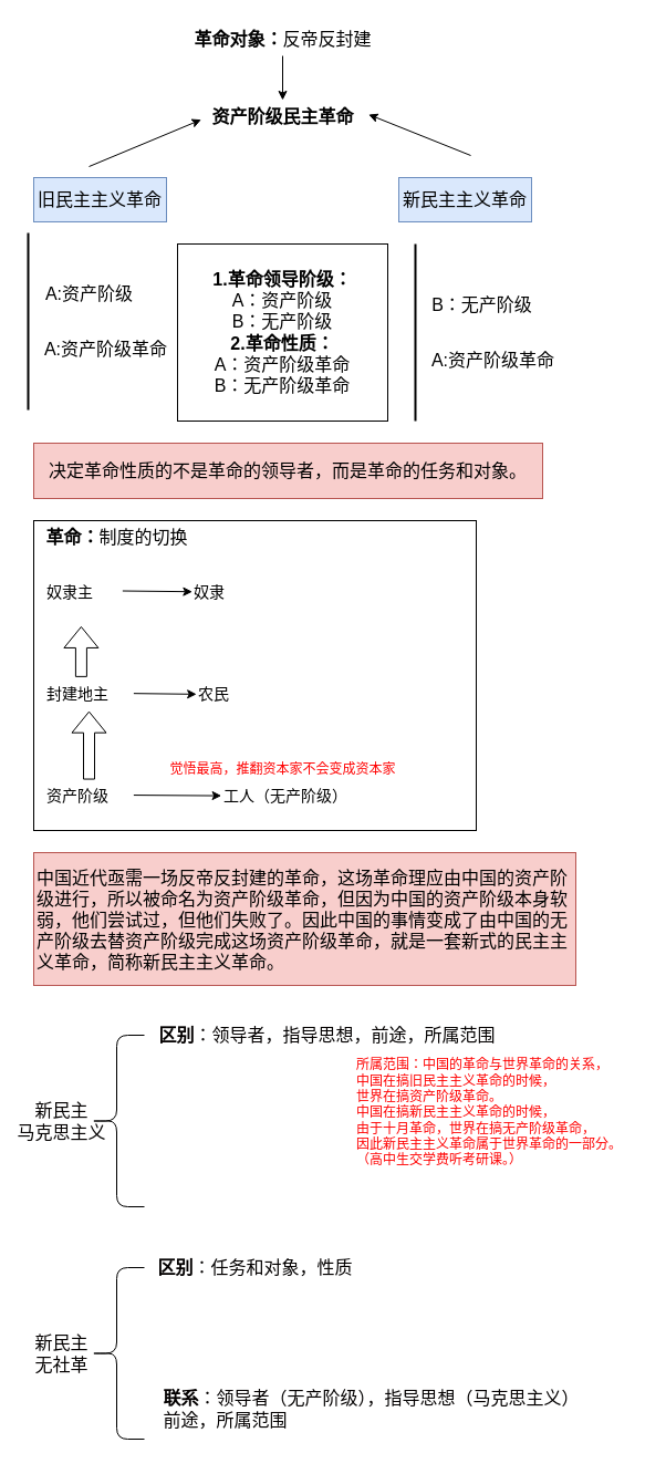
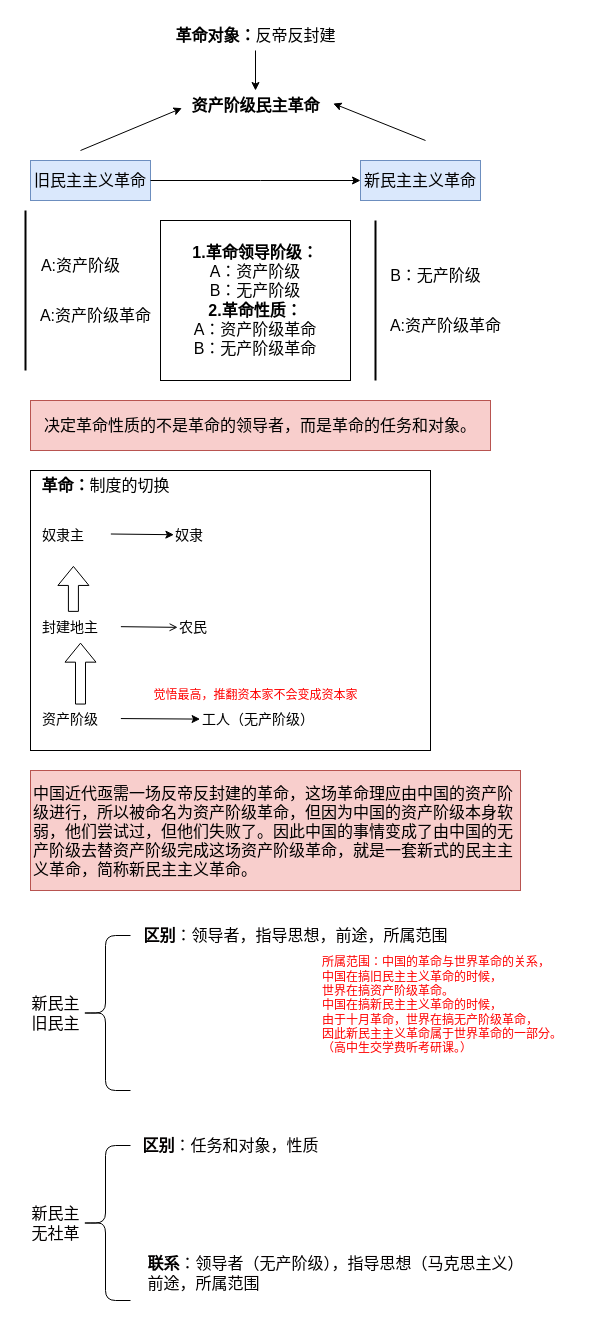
  <mxCell id="0" />
  <mxCell id="1" parent="0" />
  <mxCell id="2" value="&lt;font style=&quot;font-size: 16px;&quot;&gt;旧民主主义革命&lt;/font&gt;" style="rounded=0;whiteSpace=wrap;html=1;fillColor=#dae8fc;strokeColor=#6c8ebf;" vertex="1" parent="1"><mxGeometry x="30" y="160" width="120" height="40" as="geometry" /></mxCell>
  <mxCell id="3" value="&lt;font style=&quot;font-size: 16px;&quot;&gt;新民主主义革命&lt;/font&gt;" style="rounded=0;whiteSpace=wrap;html=1;fillColor=#dae8fc;strokeColor=#6c8ebf;" vertex="1" parent="1"><mxGeometry x="360" y="160" width="120" height="40" as="geometry" /></mxCell>
  <mxCell id="4" value="&lt;font style=&quot;font-size: 16px;&quot;&gt;&lt;b&gt;1.革命领导阶级：&lt;/b&gt;&lt;br&gt;A：资产阶级&lt;br&gt;B：无产阶级&lt;br&gt;&lt;b&gt;2.革命性质：&lt;/b&gt;&lt;br&gt;A：资产阶级革命&lt;br&gt;B：无产阶级革命&lt;/font&gt;" style="rounded=0;whiteSpace=wrap;html=1;" vertex="1" parent="1"><mxGeometry x="160" y="220" width="190" height="160" as="geometry" /></mxCell>
+ <mxCell id="5" value="" style="endArrow=classic;html=1;rounded=0;fontSize=16;entryX=0;entryY=0.5;entryDx=0;entryDy=0;exitX=1;exitY=0.5;exitDx=0;exitDy=0;" edge="1" parent="1" source="2" target="3"><mxGeometry relative="1" as="geometry"><mxPoint x="180" y="179.5" as="sourcePoint" /><mxPoint x="280" y="179.5" as="targetPoint" /><Array as="points"><mxPoint x="260" y="180" /></Array></mxGeometry></mxCell>
  <mxCell id="6" value="" style="group" vertex="1" connectable="0" parent="1"><mxGeometry x="20" y="210" width="140" height="160" as="geometry" /></mxCell>
  <mxCell id="7" value="" style="line;strokeWidth=2;direction=south;html=1;fontSize=16;" vertex="1" parent="6"><mxGeometry width="10" height="160" as="geometry" /></mxCell>
  <mxCell id="8" value="A:资产阶级" style="text;html=1;align=center;verticalAlign=middle;resizable=0;points=[];autosize=1;strokeColor=none;fillColor=none;fontSize=16;" vertex="1" parent="6"><mxGeometry x="10" y="40" width="100" height="30" as="geometry" /></mxCell>
  <mxCell id="9" value="A:资产阶级革命" style="text;html=1;align=center;verticalAlign=middle;resizable=0;points=[];autosize=1;strokeColor=none;fillColor=none;fontSize=16;" vertex="1" parent="6"><mxGeometry x="10" y="90" width="130" height="30" as="geometry" /></mxCell>
  <mxCell id="10" value="" style="group" vertex="1" connectable="0" parent="1"><mxGeometry x="370" y="220" width="140" height="160" as="geometry" /></mxCell>
  <mxCell id="11" value="" style="line;strokeWidth=2;direction=south;html=1;fontSize=16;" vertex="1" parent="10"><mxGeometry width="10" height="160" as="geometry" /></mxCell>
  <mxCell id="12" value="B：无产阶级" style="text;html=1;align=center;verticalAlign=middle;resizable=0;points=[];autosize=1;strokeColor=none;fillColor=none;fontSize=16;" vertex="1" parent="10"><mxGeometry x="10" y="40" width="110" height="30" as="geometry" /></mxCell>
  <mxCell id="13" value="A:资产阶级革命" style="text;html=1;align=center;verticalAlign=middle;resizable=0;points=[];autosize=1;strokeColor=none;fillColor=none;fontSize=16;" vertex="1" parent="10"><mxGeometry x="10" y="90" width="130" height="30" as="geometry" /></mxCell>
  <mxCell id="14" value="决定革命性质的不是革命的领导者，而是革命的任务和对象。" style="whiteSpace=wrap;html=1;fontSize=16;fillColor=#f8cecc;strokeColor=#b85450;" vertex="1" parent="1"><mxGeometry x="30" y="400" width="460" height="50" as="geometry" /></mxCell>
  <mxCell id="15" value="" style="endArrow=classic;html=1;rounded=0;fontSize=16;entryX=0.009;entryY=0.589;entryDx=0;entryDy=0;entryPerimeter=0;" edge="1" parent="1" target="19"><mxGeometry width="50" height="50" relative="1" as="geometry"><mxPoint x="80" y="150" as="sourcePoint" /><mxPoint x="130" y="100" as="targetPoint" /></mxGeometry></mxCell>
  <mxCell id="16" value="" style="endArrow=classic;html=1;rounded=0;fontSize=16;entryX=1.018;entryY=0.433;entryDx=0;entryDy=0;entryPerimeter=0;" edge="1" parent="1" target="19"><mxGeometry width="50" height="50" relative="1" as="geometry"><mxPoint x="425" y="140" as="sourcePoint" /><mxPoint x="380" y="100" as="targetPoint" /></mxGeometry></mxCell>
  <mxCell id="17" value="&lt;b&gt;革命对象：&lt;/b&gt;反帝反封建" style="text;html=1;align=center;verticalAlign=middle;resizable=0;points=[];autosize=1;strokeColor=none;fillColor=none;fontSize=16;" vertex="1" parent="1"><mxGeometry x="165" y="20" width="180" height="30" as="geometry" /></mxCell>
  <mxCell id="18" value="" style="endArrow=classic;html=1;rounded=0;fontSize=16;" edge="1" parent="1" source="17" target="19"><mxGeometry width="50" height="50" relative="1" as="geometry"><mxPoint x="260" y="50" as="sourcePoint" /><mxPoint x="260" y="80" as="targetPoint" /></mxGeometry></mxCell>
  <mxCell id="19" value="&lt;b&gt;资产阶级民主革命&lt;/b&gt;" style="text;html=1;align=center;verticalAlign=middle;resizable=0;points=[];autosize=1;strokeColor=none;fillColor=none;fontSize=16;" vertex="1" parent="1"><mxGeometry x="180" y="90" width="150" height="30" as="geometry" /></mxCell>
  <mxCell id="20" value="" style="group" vertex="1" connectable="0" parent="1"><mxGeometry x="30" y="470" width="400" height="280" as="geometry" /></mxCell>
  <mxCell id="21" value="" style="rounded=0;whiteSpace=wrap;html=1;fontSize=12;fontColor=#FF0000;" vertex="1" parent="20"><mxGeometry width="400" height="280" as="geometry" /></mxCell>
  <mxCell id="22" value="&lt;b&gt;革命：&lt;/b&gt;制度的切换" style="text;html=1;align=center;verticalAlign=middle;resizable=0;points=[];autosize=1;strokeColor=none;fillColor=none;fontSize=16;" vertex="1" parent="20"><mxGeometry width="150" height="30" as="geometry" /></mxCell>
  <mxCell id="23" value="" style="group;fontSize=14;" vertex="1" connectable="0" parent="20"><mxGeometry x="10" y="49.5" width="390" height="230.5" as="geometry" /></mxCell>
  <mxCell id="24" value="" style="group;align=left;fontSize=14;" vertex="1" connectable="0" parent="23"><mxGeometry x="16.952" y="184.553" width="373.048" height="45.947" as="geometry" /></mxCell>
  <mxCell id="25" value="资产阶级" style="text;html=1;align=left;verticalAlign=middle;resizable=0;points=[];autosize=1;strokeColor=none;fillColor=none;fontSize=14;" vertex="1" parent="24"><mxGeometry x="-16.957" width="80" height="30" as="geometry" /></mxCell>
  <mxCell id="26" value="工人（无产阶级）" style="text;html=1;align=left;verticalAlign=middle;resizable=0;points=[];autosize=1;strokeColor=none;fillColor=none;fontSize=14;" vertex="1" parent="24"><mxGeometry x="142.638" width="140" height="30" as="geometry" /></mxCell>
  <mxCell id="27" value="" style="endArrow=classic;html=1;rounded=0;fontSize=14;exitX=1.005;exitY=0.467;exitDx=0;exitDy=0;exitPerimeter=0;align=left;" edge="1" parent="24" source="25" target="26"><mxGeometry width="50" height="50" relative="1" as="geometry"><mxPoint x="110.219" y="38.289" as="sourcePoint" /><mxPoint x="178.046" y="-38.289" as="targetPoint" /></mxGeometry></mxCell>
  <mxCell id="28" value="" style="group;fontSize=14;" vertex="1" connectable="0" parent="23"><mxGeometry width="202.982" height="138.606" as="geometry" /></mxCell>
  <mxCell id="29" value="" style="group;align=left;fontSize=14;" vertex="1" connectable="0" parent="28"><mxGeometry width="202.982" height="45.947" as="geometry" /></mxCell>
  <mxCell id="30" value="奴隶主" style="text;html=1;align=left;verticalAlign=middle;resizable=0;points=[];autosize=1;strokeColor=none;fillColor=none;fontSize=14;" vertex="1" parent="29"><mxGeometry width="70" height="30" as="geometry" /></mxCell>
  <mxCell id="31" value="奴隶" style="text;html=1;align=left;verticalAlign=middle;resizable=0;points=[];autosize=1;strokeColor=none;fillColor=none;fontSize=14;" vertex="1" parent="29"><mxGeometry x="133.388" width="50" height="30" as="geometry" /></mxCell>
  <mxCell id="32" value="" style="endArrow=classic;html=1;rounded=0;fontSize=14;exitX=1.005;exitY=0.467;exitDx=0;exitDy=0;exitPerimeter=0;align=left;" edge="1" parent="29" source="30" target="31"><mxGeometry width="50" height="50" relative="1" as="geometry"><mxPoint x="75.393" y="38.289" as="sourcePoint" /><mxPoint x="121.789" y="-38.289" as="targetPoint" /></mxGeometry></mxCell>
  <mxCell id="33" value="" style="group;align=left;fontSize=14;" vertex="1" connectable="0" parent="28"><mxGeometry x="10.972" y="92.659" width="192.01" height="45.947" as="geometry" /></mxCell>
  <mxCell id="34" value="封建地主" style="text;html=1;align=left;verticalAlign=middle;resizable=0;points=[];autosize=1;strokeColor=none;fillColor=none;fontSize=14;" vertex="1" parent="33"><mxGeometry x="-10.972" width="80" height="30" as="geometry" /></mxCell>
  <mxCell id="35" value="农民" style="text;html=1;align=left;verticalAlign=middle;resizable=0;points=[];autosize=1;strokeColor=none;fillColor=none;fontSize=14;" vertex="1" parent="33"><mxGeometry x="126.178" width="50" height="30" as="geometry" /></mxCell>
- <mxCell id="36" value="" style="endArrow=classic;html=1;rounded=0;fontSize=14;exitX=1.005;exitY=0.467;exitDx=0;exitDy=0;exitPerimeter=0;align=left;" edge="1" parent="33" source="34" target="35"><mxGeometry width="50" height="50" relative="1" as="geometry"><mxPoint x="71.318" y="38.289" as="sourcePoint" /><mxPoint x="115.206" y="-38.289" as="targetPoint" /></mxGeometry></mxCell>
+ <mxCell id="36" value="" style="endArrow=open;html=1;rounded=0;fontSize=14;exitX=1.005;exitY=0.467;exitDx=0;exitDy=0;exitPerimeter=0;align=left;" edge="1" parent="33" source="34" target="35"><mxGeometry width="50" height="50" relative="1" as="geometry"><mxPoint x="71.318" y="38.289" as="sourcePoint" /><mxPoint x="115.206" y="-38.289" as="targetPoint" /></mxGeometry></mxCell>
  <mxCell id="37" value="" style="shape=flexArrow;endArrow=classic;html=1;rounded=0;fontSize=14;" edge="1" parent="28"><mxGeometry width="50" height="50" relative="1" as="geometry"><mxPoint x="32.912" y="91.894" as="sourcePoint" /><mxPoint x="32.915" y="45.947" as="targetPoint" /></mxGeometry></mxCell>
  <mxCell id="38" value="" style="shape=flexArrow;endArrow=classic;html=1;rounded=0;fontSize=14;" edge="1" parent="23" source="25" target="34"><mxGeometry width="50" height="50" relative="1" as="geometry"><mxPoint x="65.832" y="1072.093" as="sourcePoint" /><mxPoint x="120.692" y="995.515" as="targetPoint" /></mxGeometry></mxCell>
  <mxCell id="39" value="觉悟最高，推翻资本家不会变成资本家" style="text;html=1;align=center;verticalAlign=middle;resizable=0;points=[];autosize=1;strokeColor=none;fillColor=none;fontSize=12;fontColor=#FF0000;" vertex="1" parent="23"><mxGeometry x="100" y="160.5" width="230" height="30" as="geometry" /></mxCell>
  <mxCell id="40" value="&lt;font face=&quot;Times New Roman&quot;&gt;中国近代亟需一场反帝反封建的革命，这场革命理应由中国的资产阶级进行，所以被命名为资产阶级革命，但因为中国的资产阶级本身软弱，他们尝试过，但他们失败了。因此中国的事情变成了由中国的无产阶级去替资产阶级完成这场资产阶级革命，就是一套新式的民主主义革命，简称新民主主义革命。&lt;/font&gt;" style="whiteSpace=wrap;html=1;fontSize=16;fillColor=#f8cecc;strokeColor=#b85450;align=left;verticalAlign=middle;spacingTop=2;spacing=3;" vertex="1" parent="1"><mxGeometry x="30" y="770" width="490" height="120" as="geometry" /></mxCell>
  <mxCell id="41" value="" style="group" vertex="1" connectable="0" parent="1"><mxGeometry x="20" y="920" width="560" height="180" as="geometry" /></mxCell>
- <mxCell id="42" value="新民主&lt;br style=&quot;font-size: 16px;&quot;&gt;马克思主义" style="text;html=1;align=center;verticalAlign=middle;resizable=0;points=[];autosize=1;strokeColor=none;fillColor=none;fontSize=16;fontFamily=Times New Roman;fontColor=#030000;" vertex="1" parent="41"><mxGeometry y="67.5" width="70" height="50" as="geometry" /></mxCell>
+ <mxCell id="42" value="新民主&lt;br style=&quot;font-size: 16px;&quot;&gt;旧民主" style="text;html=1;align=center;verticalAlign=middle;resizable=0;points=[];autosize=1;strokeColor=none;fillColor=none;fontSize=16;fontFamily=Times New Roman;fontColor=#030000;" vertex="1" parent="41"><mxGeometry y="67.5" width="70" height="50" as="geometry" /></mxCell>
  <mxCell id="43" value="" style="shape=curlyBracket;whiteSpace=wrap;html=1;rounded=1;fontFamily=Times New Roman;fontSize=16;fontColor=#030000;" vertex="1" parent="41"><mxGeometry x="60" y="15" width="50" height="155" as="geometry" /></mxCell>
  <mxCell id="44" value="&lt;b&gt;区别&lt;/b&gt;：领导者，指导思想，前途，所属范围" style="text;html=1;align=center;verticalAlign=middle;resizable=0;points=[];autosize=1;strokeColor=none;fillColor=none;fontSize=16;fontFamily=Times New Roman;fontColor=#030000;" vertex="1" parent="41"><mxGeometry x="110" width="330" height="30" as="geometry" /></mxCell>
  <mxCell id="45" value="所属范围：中国的革命与世界革命的关系，&lt;br style=&quot;font-size: 12px;&quot;&gt;中国在搞旧民主主义革命的时候，&lt;br style=&quot;font-size: 12px;&quot;&gt;世界在搞资产阶级革命。&lt;br style=&quot;font-size: 12px;&quot;&gt;中国在搞新民主主义革命的时候，&lt;br style=&quot;font-size: 12px;&quot;&gt;由于十月革命，世界在搞无产阶级革命，&lt;br style=&quot;font-size: 12px;&quot;&gt;因此新民主主义革命属于世界革命的一部分。&lt;br&gt;（高中生交学费听考研课。）" style="text;html=1;align=left;verticalAlign=middle;resizable=0;points=[];autosize=1;strokeColor=none;fillColor=none;fontSize=12;fontFamily=Times New Roman;fontColor=#FF0000;" vertex="1" parent="41"><mxGeometry x="300" y="30" width="260" height="110" as="geometry" /></mxCell>
  <mxCell id="46" value="" style="group" vertex="1" connectable="0" parent="1"><mxGeometry x="20" y="1130" width="560" height="180" as="geometry" /></mxCell>
  <mxCell id="47" value="新民主&lt;br style=&quot;font-size: 16px;&quot;&gt;无社革" style="text;html=1;align=center;verticalAlign=middle;resizable=0;points=[];autosize=1;strokeColor=none;fillColor=none;fontSize=16;fontFamily=Times New Roman;fontColor=#030000;" vertex="1" parent="46"><mxGeometry y="67.5" width="70" height="50" as="geometry" /></mxCell>
  <mxCell id="48" value="" style="shape=curlyBracket;whiteSpace=wrap;html=1;rounded=1;fontFamily=Times New Roman;fontSize=16;fontColor=#030000;" vertex="1" parent="46"><mxGeometry x="60" y="15" width="50" height="155" as="geometry" /></mxCell>
  <mxCell id="49" value="&lt;b&gt;区别&lt;/b&gt;：任务和对象，性质" style="text;html=1;align=center;verticalAlign=middle;resizable=0;points=[];autosize=1;strokeColor=none;fillColor=none;fontSize=16;fontFamily=Times New Roman;fontColor=#030000;" vertex="1" parent="46"><mxGeometry x="110" width="200" height="30" as="geometry" /></mxCell>
  <mxCell id="50" value="&lt;b&gt;联系&lt;/b&gt;：领导者（无产阶级），指导思想（马克思主义）&lt;br&gt;&lt;div style=&quot;text-align: left;&quot;&gt;&lt;span style=&quot;background-color: initial;&quot;&gt;前途，所属范围&lt;/span&gt;&lt;/div&gt;" style="text;html=1;align=center;verticalAlign=middle;resizable=0;points=[];autosize=1;strokeColor=none;fillColor=none;fontSize=16;fontFamily=Times New Roman;fontColor=#030000;" vertex="1" parent="46"><mxGeometry x="110" y="117.5" width="410" height="50" as="geometry" /></mxCell>
